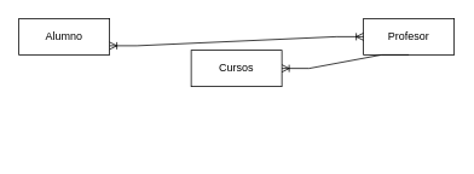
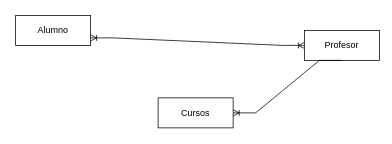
  <mxCell id="0" />
  <mxCell id="1" parent="0" />
  <mxCell id="2" value="Alumno" style="whiteSpace=wrap;html=1;align=center;" vertex="1" parent="1"><mxGeometry x="20" y="20" width="100" height="40" as="geometry" /></mxCell>
- <mxCell id="3" value="Profesor" style="whiteSpace=wrap;html=1;align=center;" vertex="1" parent="1"><mxGeometry x="400" y="20" width="100" height="40" as="geometry" /></mxCell>
- <mxCell id="4" value="Cursos" style="whiteSpace=wrap;html=1;align=center;" vertex="1" parent="1"><mxGeometry x="210" y="55" width="100" height="40" as="geometry" /></mxCell>
+ <mxCell id="3" value="Profesor" style="whiteSpace=wrap;html=1;align=center;" vertex="1" parent="1"><mxGeometry x="405" y="40" width="100" height="40" as="geometry" /></mxCell>
+ <mxCell id="4" value="Cursos" style="whiteSpace=wrap;html=1;align=center;" vertex="1" parent="1"><mxGeometry x="210" y="130" width="100" height="40" as="geometry" /></mxCell>
  <mxCell id="5" value="" style="edgeStyle=entityRelationEdgeStyle;fontSize=12;html=1;endArrow=ERoneToMany;startArrow=ERoneToMany;rounded=0;exitX=1;exitY=0.75;exitDx=0;exitDy=0;" edge="1" parent="1" source="2" target="3"><mxGeometry width="100" height="100" relative="1" as="geometry"><mxPoint x="90" y="150" as="sourcePoint" /><mxPoint x="210" y="90" as="targetPoint" /></mxGeometry></mxCell>
  <mxCell id="6" value="" style="edgeStyle=entityRelationEdgeStyle;fontSize=12;html=1;endArrow=ERoneToMany;rounded=0;exitX=0.5;exitY=1;exitDx=0;exitDy=0;entryX=1;entryY=0.5;entryDx=0;entryDy=0;" edge="1" parent="1" source="3" target="4"><mxGeometry width="100" height="100" relative="1" as="geometry"><mxPoint x="170" y="120" as="sourcePoint" /><mxPoint x="531.6" y="180" as="targetPoint" /></mxGeometry></mxCell>
